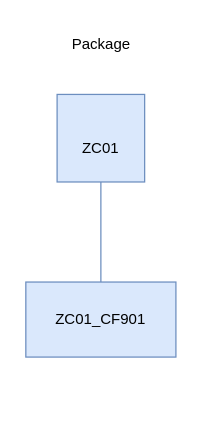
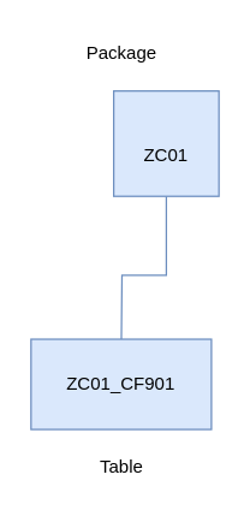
  <mxCell id="0" />
  <mxCell id="1" parent="0" />
  <mxCell id="2" style="edgeStyle=orthogonalEdgeStyle;rounded=0;orthogonalLoop=1;jettySize=auto;html=1;fillColor=#dae8fc;strokeColor=#6c8ebf;" edge="1" parent="1" source="3"><mxGeometry relative="1" as="geometry"><mxPoint x="80" y="235" as="targetPoint" /></mxGeometry></mxCell>
- <mxCell id="3" value="&lt;br&gt;ZC01" style="whiteSpace=wrap;html=1;aspect=fixed;fillColor=#dae8fc;strokeColor=#6c8ebf;" vertex="1" parent="1"><mxGeometry x="45" y="75" width="70" height="70" as="geometry" /></mxCell>
+ <mxCell id="3" value="&lt;br&gt;ZC01" style="whiteSpace=wrap;html=1;aspect=fixed;fillColor=#dae8fc;strokeColor=#6c8ebf;" vertex="1" parent="1"><mxGeometry x="75" y="60" width="70" height="70" as="geometry" /></mxCell>
  <mxCell id="4" value="ZC01_CF901" style="rounded=0;whiteSpace=wrap;html=1;fillColor=#dae8fc;strokeColor=#6c8ebf;" vertex="1" parent="1"><mxGeometry x="20" y="225" width="120" height="60" as="geometry" /></mxCell>
  <mxCell id="5" value="Package" style="text;html=1;align=center;verticalAlign=middle;resizable=0;points=[];autosize=1;strokeColor=none;fillColor=none;" vertex="1" parent="1"><mxGeometry x="45" y="20" width="70" height="30" as="geometry" /></mxCell>
+ <mxCell id="6" value="Table" style="text;html=1;align=center;verticalAlign=middle;resizable=0;points=[];autosize=1;strokeColor=none;fillColor=none;" vertex="1" parent="1"><mxGeometry x="55" y="295" width="50" height="30" as="geometry" /></mxCell>
